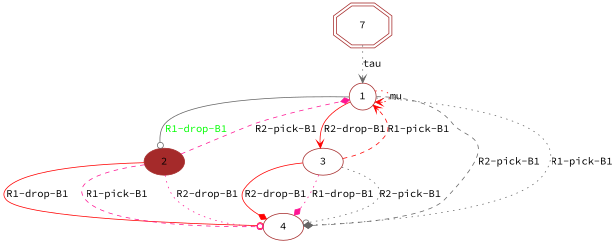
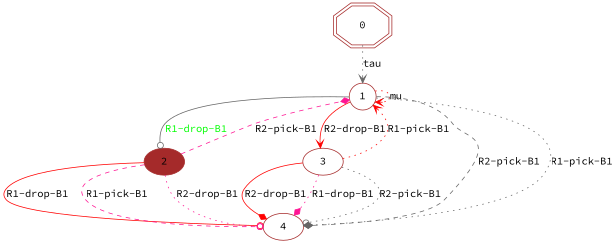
  digraph {
    fontname="Source Code Pro"
    node [color=brown fontname="Source Code Pro"]
    edge [arrowhead=odot color=gray40 fontname="Source Code Pro" style=dotted]
-   n1 [label=7 shape=doubleoctagon]
+   n1 [label=0 shape=doubleoctagon]
    n2 [label=1 shape=circle]
    n3 [label=2 style=filled]
    3
    4
    n1 -> n2 [arrowhead=vee label=tau]
    n2 -> n2 [arrowhead=vee color=red label=mu]
    n2 -> n3 [fontcolor=green label="R1-drop-B1" style=solid]
    n2 -> 3 [arrowhead=vee color=red label="R2-drop-B1" style=solid]
    n2 -> 4 [arrowhead=diamond label="R2-pick-B1" style=dashed]
    n2 -> 4 [arrowhead=diamond label="R1-pick-B1"]
    n3 -> n2 [arrowhead=diamond color=deeppink label="R2-pick-B1" style=dashed]
    n3 -> 4 [color=red label="R1-drop-B1" style=solid]
    n3 -> 4 [color=deeppink label="R1-pick-B1" style=dashed]
    n3 -> 4 [color=deeppink label="R2-drop-B1"]
-   3 -> n2 [arrowhead=vee color=red label="R1-pick-B1" style=dashed]
+   3 -> n2 [arrowhead=vee color=red label="R1-pick-B1"]
    3 -> 4 [arrowhead=diamond color=red label="R2-drop-B1" style=solid]
    3 -> 4 [arrowhead=diamond color=deeppink label="R1-drop-B1"]
    3 -> 4 [label="R2-pick-B1"]
  }
